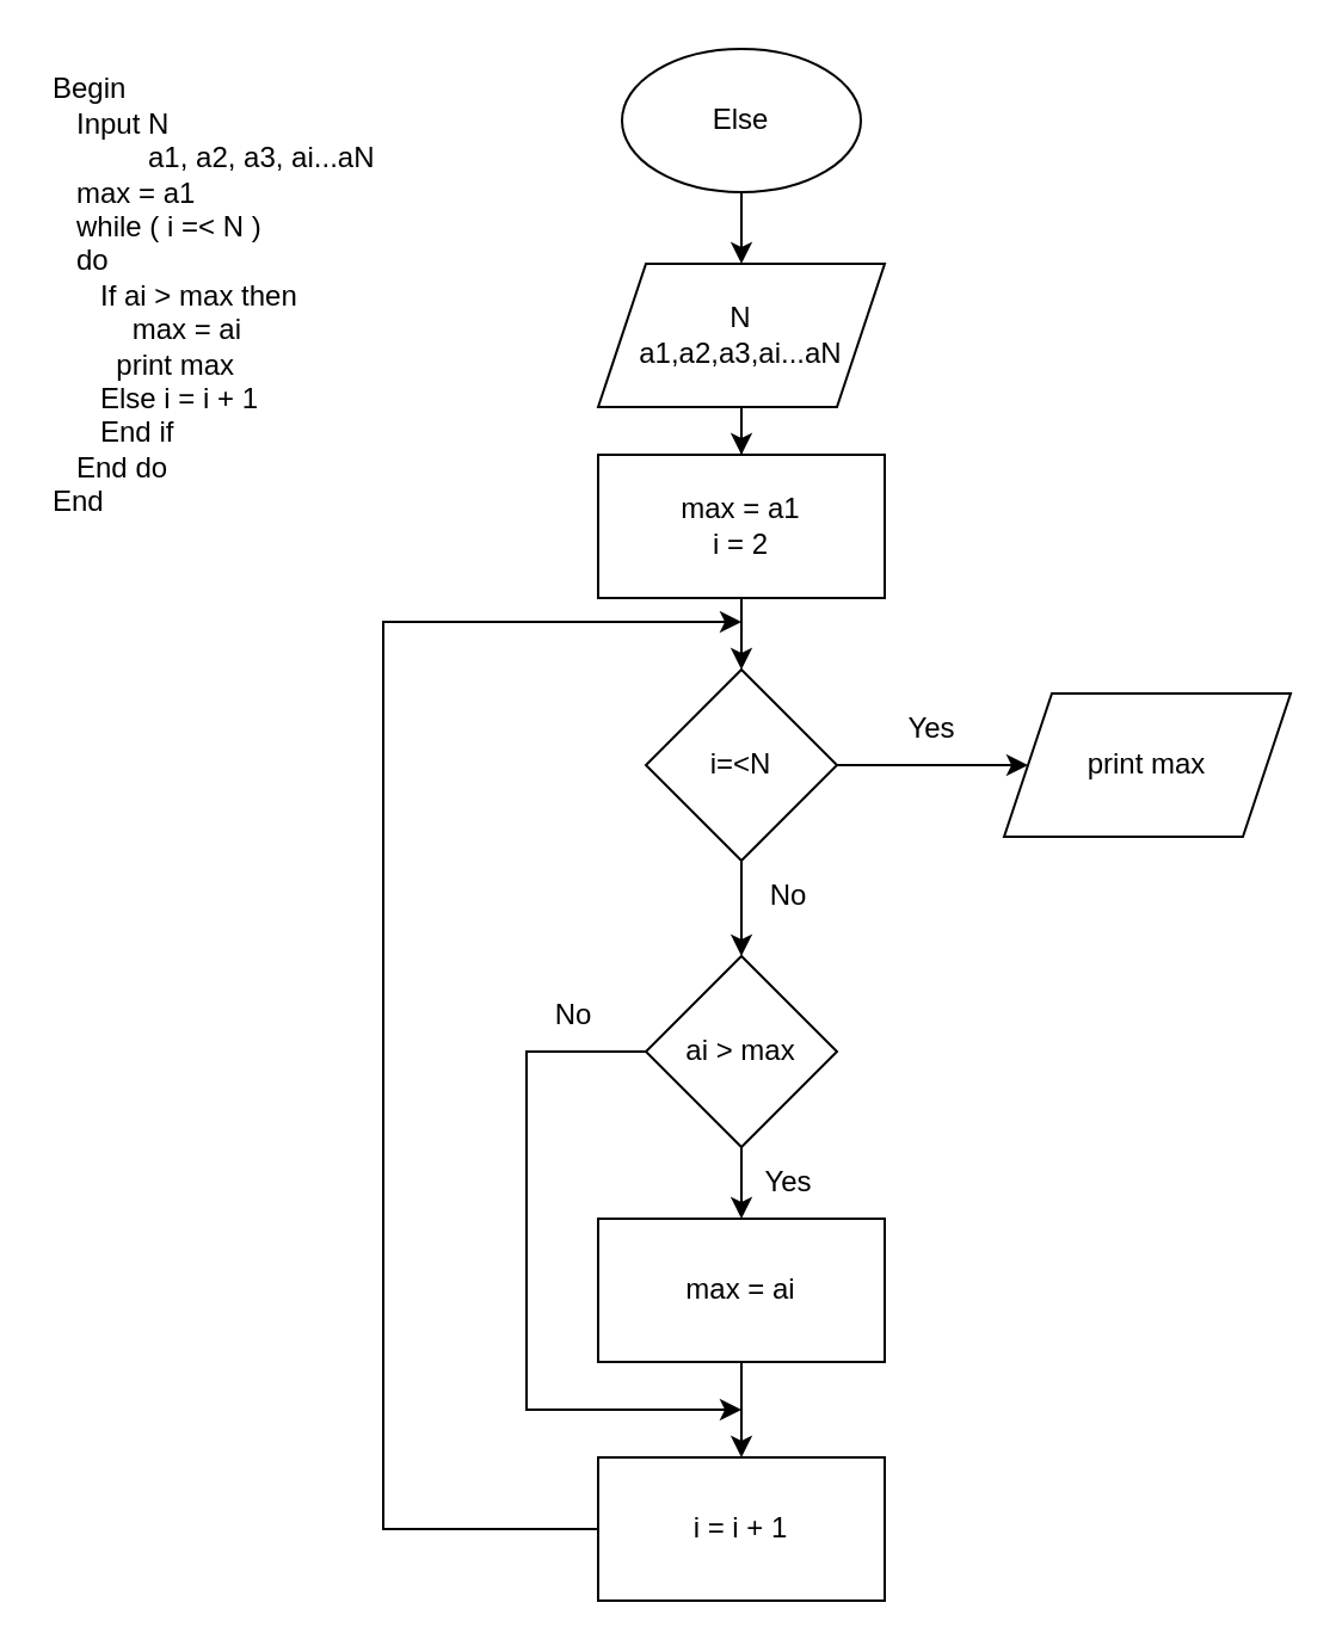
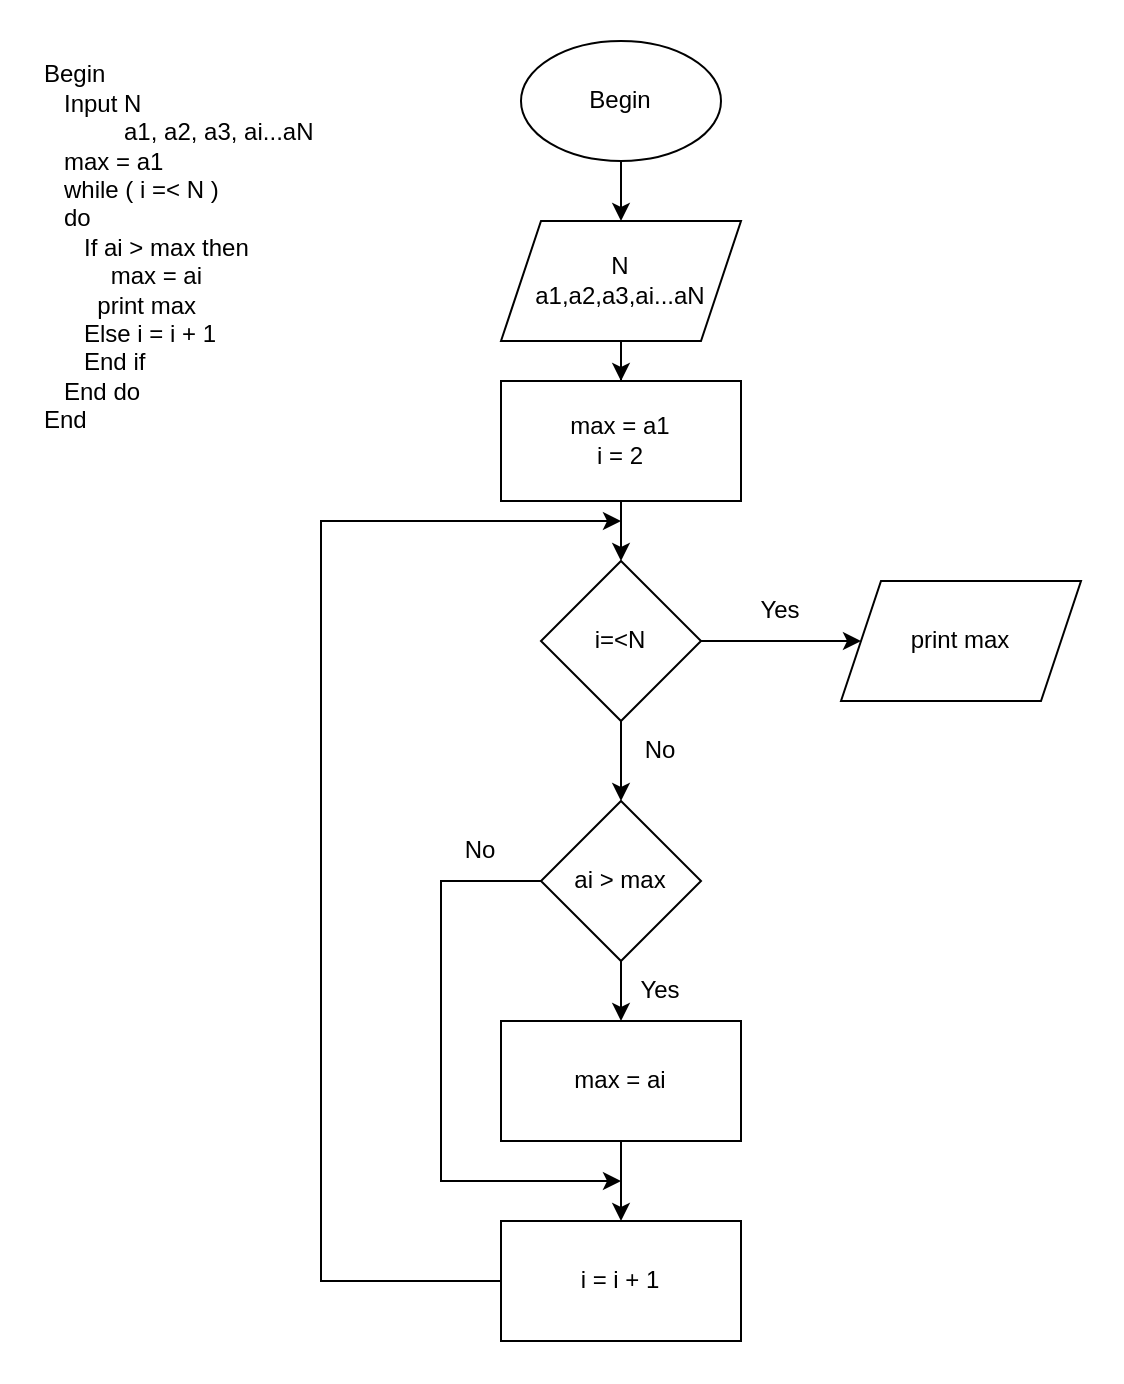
  <mxCell id="0" />
  <mxCell id="1" parent="0" />
  <mxCell id="2" value="Begin&lt;br&gt;&amp;nbsp; &amp;nbsp;Input N&lt;br&gt;&amp;nbsp; &amp;nbsp; &amp;nbsp; &amp;nbsp; &amp;nbsp; &amp;nbsp; a1, a2, a3, ai...aN&lt;br&gt;&amp;nbsp; &amp;nbsp;max = a1&lt;br&gt;&amp;nbsp; &amp;nbsp;while ( i =&amp;lt; N )&lt;br&gt;&amp;nbsp; &amp;nbsp;do&lt;br&gt;&amp;nbsp; &amp;nbsp; &amp;nbsp; If ai &amp;gt; max then&lt;br&gt;&amp;nbsp; &amp;nbsp; &amp;nbsp; &amp;nbsp; &amp;nbsp; max = ai&lt;br&gt;&amp;nbsp; &amp;nbsp; &amp;nbsp; &amp;nbsp; print max&lt;br&gt;&amp;nbsp; &amp;nbsp; &amp;nbsp; Else i = i + 1&lt;br&gt;&amp;nbsp; &amp;nbsp; &amp;nbsp; End if&lt;br&gt;&amp;nbsp; &amp;nbsp;End do&lt;br&gt;End&lt;br&gt;&amp;nbsp; &amp;nbsp; &amp;nbsp; &amp;nbsp; &amp;nbsp;&amp;nbsp;&lt;br&gt;&amp;nbsp; &amp;nbsp;&lt;br&gt;&amp;nbsp; &amp;nbsp;" style="text;html=1;strokeColor=none;fillColor=none;align=left;verticalAlign=middle;whiteSpace=wrap;rounded=0;" vertex="1" parent="1"><mxGeometry x="20" y="80" width="210" height="130" as="geometry" /></mxCell>
  <mxCell id="3" value="" style="edgeStyle=orthogonalEdgeStyle;rounded=0;orthogonalLoop=1;jettySize=auto;html=1;entryX=0.5;entryY=0;entryDx=0;entryDy=0;" edge="1" parent="1" source="4" target="6"><mxGeometry relative="1" as="geometry"><Array as="points" /></mxGeometry></mxCell>
- <mxCell id="4" value="Else" style="ellipse;whiteSpace=wrap;html=1;" vertex="1" parent="1"><mxGeometry x="260" y="20" width="100" height="60" as="geometry" /></mxCell>
+ <mxCell id="4" value="Begin" style="ellipse;whiteSpace=wrap;html=1;" vertex="1" parent="1"><mxGeometry x="260" y="20" width="100" height="60" as="geometry" /></mxCell>
  <mxCell id="5" style="edgeStyle=orthogonalEdgeStyle;rounded=0;orthogonalLoop=1;jettySize=auto;html=1;entryX=0.5;entryY=0;entryDx=0;entryDy=0;" edge="1" parent="1" source="6" target="8"><mxGeometry relative="1" as="geometry" /></mxCell>
  <mxCell id="6" value="N&lt;br&gt;a1,a2,a3,ai...aN" style="shape=parallelogram;perimeter=parallelogramPerimeter;whiteSpace=wrap;html=1;fixedSize=1;" vertex="1" parent="1"><mxGeometry x="250" y="110" width="120" height="60" as="geometry" /></mxCell>
  <mxCell id="7" style="edgeStyle=orthogonalEdgeStyle;rounded=0;orthogonalLoop=1;jettySize=auto;html=1;entryX=0.5;entryY=0;entryDx=0;entryDy=0;" edge="1" parent="1" source="8" target="11"><mxGeometry relative="1" as="geometry" /></mxCell>
  <mxCell id="8" value="max = a1&lt;br&gt;i = 2" style="rounded=0;whiteSpace=wrap;html=1;" vertex="1" parent="1"><mxGeometry x="250" y="190" width="120" height="60" as="geometry" /></mxCell>
  <mxCell id="9" style="edgeStyle=orthogonalEdgeStyle;rounded=0;orthogonalLoop=1;jettySize=auto;html=1;" edge="1" parent="1" source="11" target="15"><mxGeometry relative="1" as="geometry" /></mxCell>
  <mxCell id="10" style="edgeStyle=orthogonalEdgeStyle;rounded=0;orthogonalLoop=1;jettySize=auto;html=1;entryX=0;entryY=0.5;entryDx=0;entryDy=0;" edge="1" parent="1" source="11" target="12"><mxGeometry relative="1" as="geometry" /></mxCell>
  <mxCell id="11" value="i=&amp;lt;N" style="rhombus;whiteSpace=wrap;html=1;" vertex="1" parent="1"><mxGeometry x="270" y="280" width="80" height="80" as="geometry" /></mxCell>
  <mxCell id="12" value="print max" style="shape=parallelogram;perimeter=parallelogramPerimeter;whiteSpace=wrap;html=1;fixedSize=1;" vertex="1" parent="1"><mxGeometry x="420" y="290" width="120" height="60" as="geometry" /></mxCell>
  <mxCell id="13" style="edgeStyle=orthogonalEdgeStyle;rounded=0;orthogonalLoop=1;jettySize=auto;html=1;entryX=0.5;entryY=0;entryDx=0;entryDy=0;" edge="1" parent="1" source="15" target="17"><mxGeometry relative="1" as="geometry" /></mxCell>
  <mxCell id="14" value="" style="edgeStyle=orthogonalEdgeStyle;rounded=0;orthogonalLoop=1;jettySize=auto;html=1;" edge="1" parent="1" source="15"><mxGeometry relative="1" as="geometry"><mxPoint x="310" y="590" as="targetPoint" /><Array as="points"><mxPoint x="220" y="440" /><mxPoint x="220" y="590" /></Array></mxGeometry></mxCell>
  <mxCell id="15" value="ai &amp;gt; max" style="rhombus;whiteSpace=wrap;html=1;" vertex="1" parent="1"><mxGeometry x="270" y="400" width="80" height="80" as="geometry" /></mxCell>
  <mxCell id="16" value="" style="edgeStyle=orthogonalEdgeStyle;rounded=0;orthogonalLoop=1;jettySize=auto;html=1;" edge="1" parent="1" source="17" target="19"><mxGeometry relative="1" as="geometry" /></mxCell>
  <mxCell id="17" value="max = ai" style="rounded=0;whiteSpace=wrap;html=1;" vertex="1" parent="1"><mxGeometry x="250" y="510" width="120" height="60" as="geometry" /></mxCell>
  <mxCell id="18" style="edgeStyle=orthogonalEdgeStyle;rounded=0;orthogonalLoop=1;jettySize=auto;html=1;" edge="1" parent="1" source="19"><mxGeometry relative="1" as="geometry"><mxPoint x="310" y="260" as="targetPoint" /><Array as="points"><mxPoint x="160" y="640" /><mxPoint x="160" y="260" /></Array></mxGeometry></mxCell>
  <mxCell id="19" value="i = i + 1" style="rounded=0;whiteSpace=wrap;html=1;" vertex="1" parent="1"><mxGeometry x="250" y="610" width="120" height="60" as="geometry" /></mxCell>
  <mxCell id="20" value="Yes" style="text;html=1;strokeColor=none;fillColor=none;align=center;verticalAlign=middle;whiteSpace=wrap;rounded=0;" vertex="1" parent="1"><mxGeometry x="360" y="290" width="60" height="30" as="geometry" /></mxCell>
  <mxCell id="21" value="Yes" style="text;html=1;strokeColor=none;fillColor=none;align=center;verticalAlign=middle;whiteSpace=wrap;rounded=0;" vertex="1" parent="1"><mxGeometry x="300" y="480" width="60" height="30" as="geometry" /></mxCell>
  <mxCell id="22" value="No" style="text;html=1;strokeColor=none;fillColor=none;align=center;verticalAlign=middle;whiteSpace=wrap;rounded=0;" vertex="1" parent="1"><mxGeometry x="220" y="410" width="40" height="30" as="geometry" /></mxCell>
  <mxCell id="23" value="No" style="text;html=1;strokeColor=none;fillColor=none;align=center;verticalAlign=middle;whiteSpace=wrap;rounded=0;" vertex="1" parent="1"><mxGeometry x="300" y="360" width="60" height="30" as="geometry" /></mxCell>
